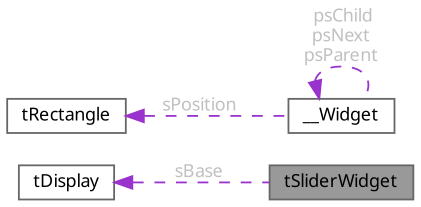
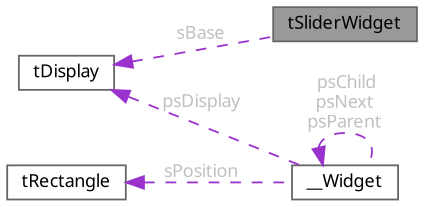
  digraph {
    fontname="Noto Sans"
    rankdir=LR
    node [color=gray40 fillcolor=white fontname="Noto Sans" fontsize=10 shape=box style=filled]
    edge [color=darkorchid3 dir=back fontcolor=grey fontname="Noto Sans" fontsize=10 labelfontname=Helvetica labelfontsize=10 style=dashed]
    n1 [fillcolor=grey60 fontcolor=black height=0.2 label=tSliderWidget width=0.4]
    n2 [height=0.2 label=__Widget width=0.4]
    n3 [height=0.2 label=tDisplay width=0.4]
    n4 [height=0.2 label=tRectangle width=0.4]
    n2 -> n2 [label=" psChild\npsNext\npsParent"]
    n3 -> n1 [label=" sBase"]
+   n3 -> n2 [label=" psDisplay"]
    n4 -> n2 [label=" sPosition"]
  }
